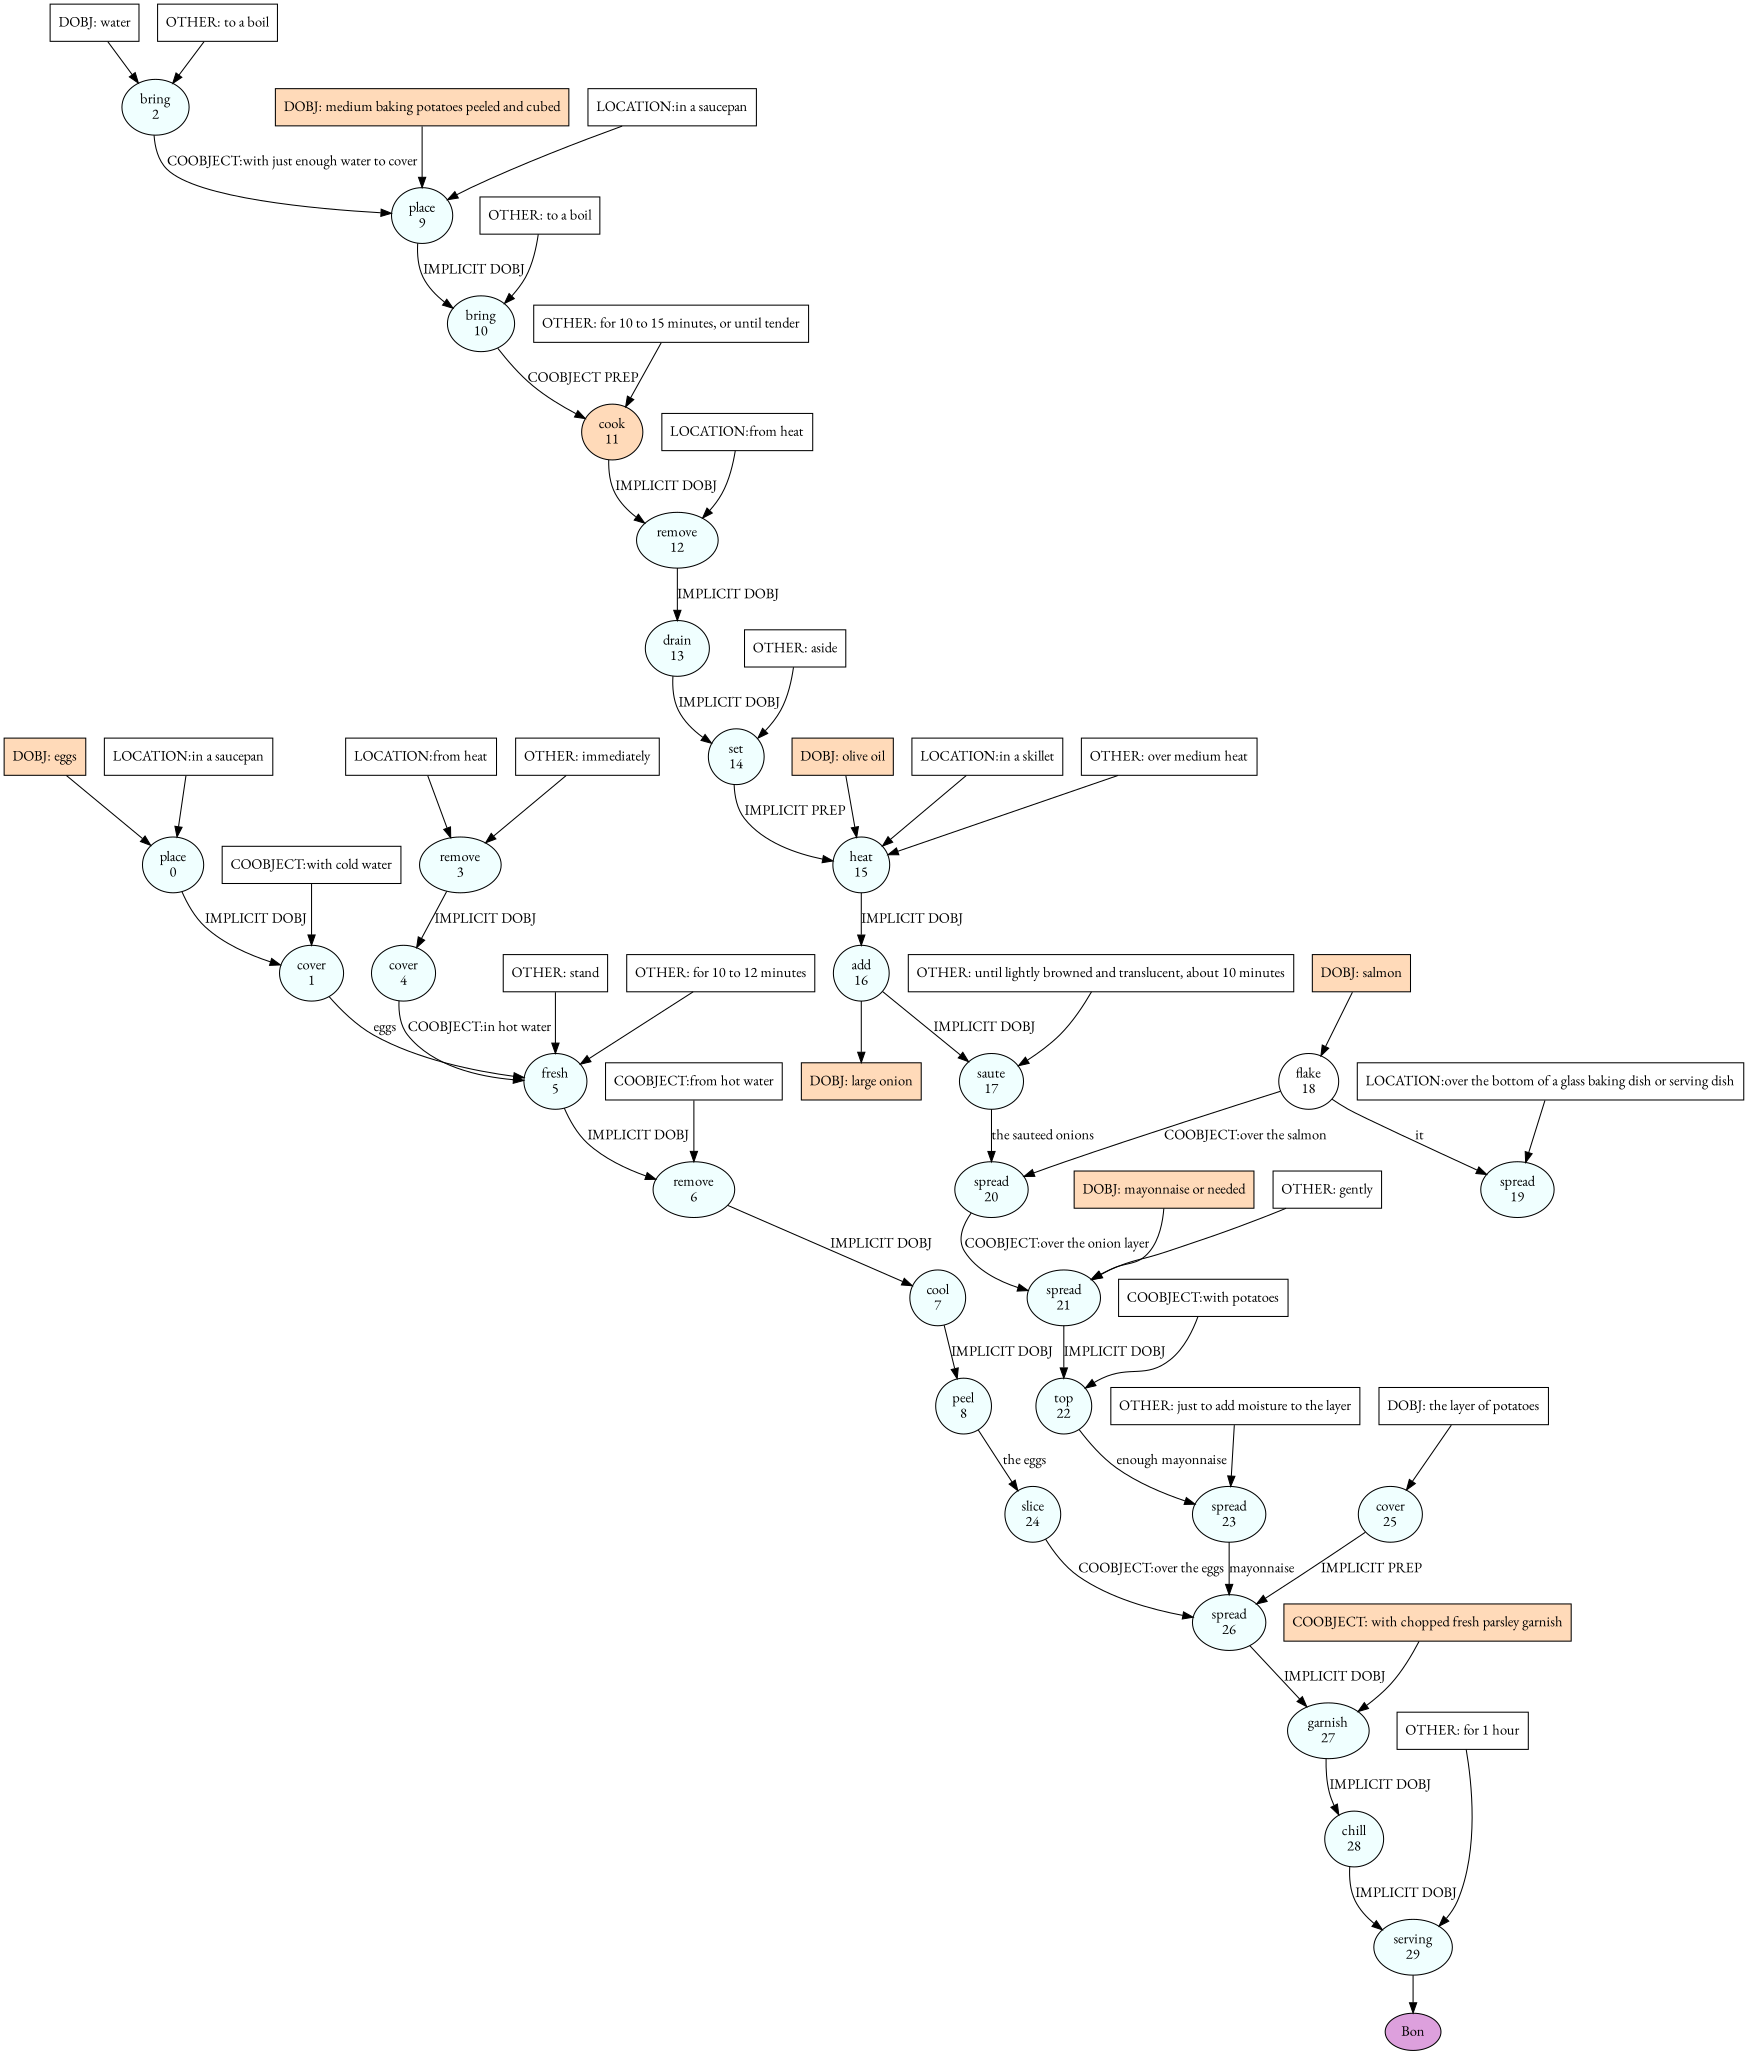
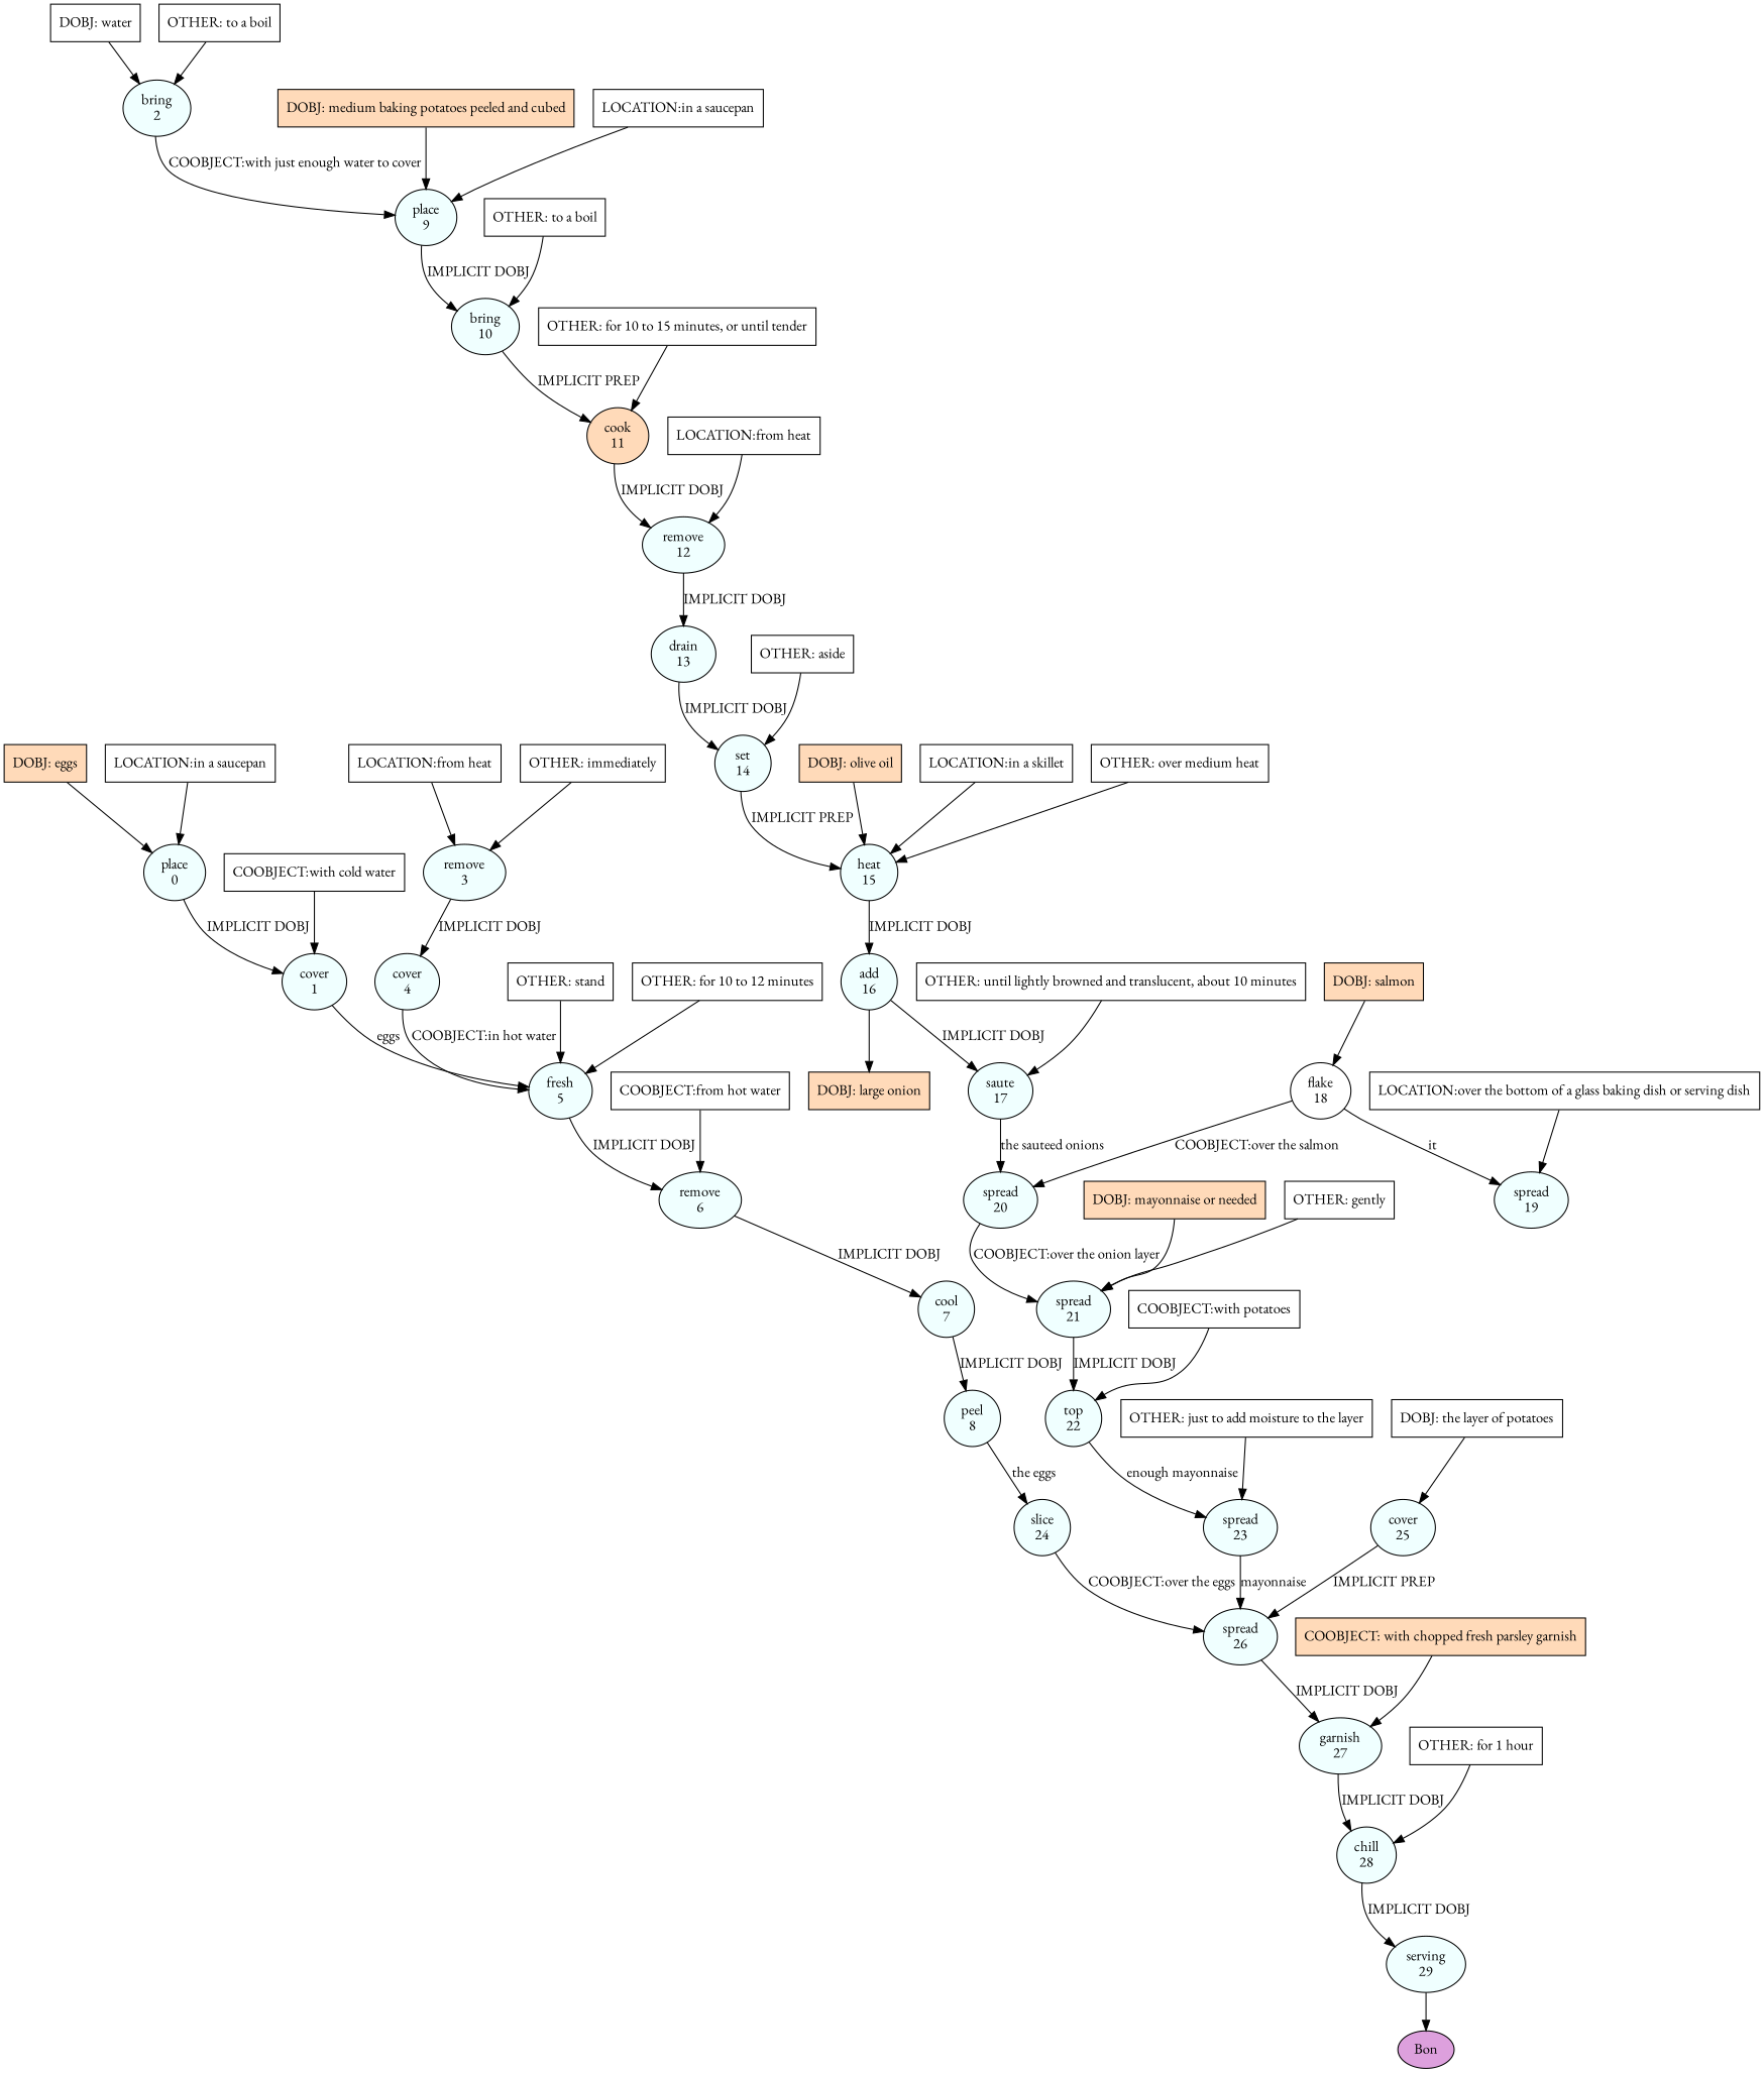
  digraph {
    fontname="EB Garamond"
    node [fillcolor=azure fontname="EB Garamond" shape=oval style=filled]
    edge [fontname="EB Garamond"]
    n1 [label="place\n0"]
    n2 [label="cover\n1"]
    n3 [label="fresh\n5"]
    n4 [label="remove\n6"]
    n5 [label="bring\n2"]
    n6 [label="place\n9"]
    n7 [label="bring\n10"]
    n8 [label="remove\n3"]
    n9 [label="cover\n4"]
    n10 [label="cool\n7"]
    n11 [label="peel\n8"]
    n12 [label="slice\n24"]
    n13 [label="spread\n26"]
    n14 [fillcolor=peachpuff label="cook\n11"]
    n15 [label="remove\n12"]
    n16 [label="drain\n13"]
    n17 [label="set\n14"]
    n18 [label="heat\n15"]
    n19 [label="add\n16"]
    n20 [label="saute\n17"]
    n21 [fillcolor=peachpuff label="DOBJ: large onion" shape=box]
    n22 [label="spread\n20"]
    n23 [label="spread\n21"]
    n24 [fillcolor=white label="flake\n18"]
    n25 [label="spread\n19"]
    n26 [label="top\n22"]
    n27 [label="spread\n23"]
    n28 [label="garnish\n27"]
    n29 [label="cover\n25"]
    n30 [label="chill\n28"]
    n31 [label="serving\n29"]
    n32 [fillcolor=plum label=Bon]
    n33 [fillcolor=white label="DOBJ: water" shape=box]
    n34 [fillcolor=white label="OTHER: to a boil" shape=box]
    n35 [fillcolor=white label="LOCATION:from heat" shape=box]
    n36 [fillcolor=white label="OTHER: immediately" shape=box]
    n37 [fillcolor=peachpuff label="DOBJ: salmon" shape=box]
    n38 [fillcolor=peachpuff label="DOBJ: eggs" shape=box]
    n39 [fillcolor=white label="LOCATION:in a saucepan" shape=box]
    n40 [fillcolor=white label="DOBJ: the layer of potatoes" shape=box]
    n41 [fillcolor=white label="COOBJECT:with cold water" shape=box]
    n42 [fillcolor=white label="OTHER: stand" shape=box]
    n43 [fillcolor=white label="OTHER: for 10 to 12 minutes" shape=box]
    n44 [fillcolor=white label="COOBJECT:from hot water" shape=box]
    n45 [fillcolor=peachpuff label="DOBJ: medium baking potatoes peeled and cubed" shape=box]
    n46 [fillcolor=white label="LOCATION:in a saucepan" shape=box]
    n47 [fillcolor=white label="OTHER: to a boil" shape=box]
    n48 [fillcolor=white label="OTHER: for 10 to 15 minutes, or until tender" shape=box]
    n49 [fillcolor=white label="LOCATION:from heat" shape=box]
    n50 [fillcolor=white label="OTHER: aside" shape=box]
    n51 [fillcolor=peachpuff label="DOBJ: olive oil" shape=box]
    n52 [fillcolor=white label="LOCATION:in a skillet" shape=box]
    n53 [fillcolor=white label="OTHER: over medium heat" shape=box]
    n54 [fillcolor=white label="OTHER: until lightly browned and translucent, about 10 minutes" shape=box]
    n55 [fillcolor=white label="LOCATION:over the bottom of a glass baking dish or serving dish" shape=box]
    n56 [fillcolor=peachpuff label="DOBJ: mayonnaise or needed" shape=box]
    n57 [fillcolor=white label="OTHER: gently" shape=box]
    n58 [fillcolor=white label="COOBJECT:with potatoes" shape=box]
    n59 [fillcolor=white label="OTHER: just to add moisture to the layer" shape=box]
    n60 [fillcolor=peachpuff label="COOBJECT: with chopped fresh parsley garnish" shape=box]
    n61 [fillcolor=white label="OTHER: for 1 hour" shape=box]
    n1 -> n2 [label="IMPLICIT DOBJ"]
    n2 -> n3 [label=eggs]
    n3 -> n4 [label="IMPLICIT DOBJ"]
    n4 -> n10 [label="IMPLICIT DOBJ"]
    n5 -> n6 [label="COOBJECT:with just enough water to cover"]
    n6 -> n7 [label="IMPLICIT DOBJ"]
-   n7 -> n14 [label="COOBJECT PREP"]
+   n7 -> n14 [label="IMPLICIT PREP"]
    n8 -> n9 [label="IMPLICIT DOBJ"]
    n9 -> n3 [label="COOBJECT:in hot water"]
    n10 -> n11 [label="IMPLICIT DOBJ"]
    n11 -> n12 [label="the eggs"]
    n12 -> n13 [label="COOBJECT:over the eggs"]
    n13 -> n28 [label="IMPLICIT DOBJ"]
    n14 -> n15 [label="IMPLICIT DOBJ"]
    n15 -> n16 [label="IMPLICIT DOBJ"]
    n16 -> n17 [label="IMPLICIT DOBJ"]
    n17 -> n18 [label="IMPLICIT PREP"]
    n18 -> n19 [label="IMPLICIT DOBJ"]
    n19 -> n20 [label="IMPLICIT DOBJ"]
    n19 -> n21
    n20 -> n22 [label="the sauteed onions"]
    n22 -> n23 [label="COOBJECT:over the onion layer"]
    n23 -> n26 [label="IMPLICIT DOBJ"]
    n24 -> n22 [label="COOBJECT:over the salmon"]
    n24 -> n25 [label=it]
    n26 -> n27 [label="enough mayonnaise"]
    n27 -> n13 [label=mayonnaise]
    n28 -> n30 [label="IMPLICIT DOBJ"]
    n29 -> n13 [label="IMPLICIT PREP"]
    n30 -> n31 [label="IMPLICIT DOBJ"]
    n31 -> n32
    n33 -> n5
    n34 -> n5
    n35 -> n8
    n36 -> n8
    n37 -> n24
    n38 -> n1
    n39 -> n1
    n40 -> n29
    n41 -> n2
    n42 -> n3
    n43 -> n3
    n44 -> n4
    n45 -> n6
    n46 -> n6
    n47 -> n7
    n48 -> n14
    n49 -> n15
    n50 -> n17
    n51 -> n18
    n52 -> n18
    n53 -> n18
    n54 -> n20
    n55 -> n25
    n56 -> n23
    n57 -> n23
    n58 -> n26
    n59 -> n27
    n60 -> n28
-   n61 -> n31
+   n61 -> n30
  }
